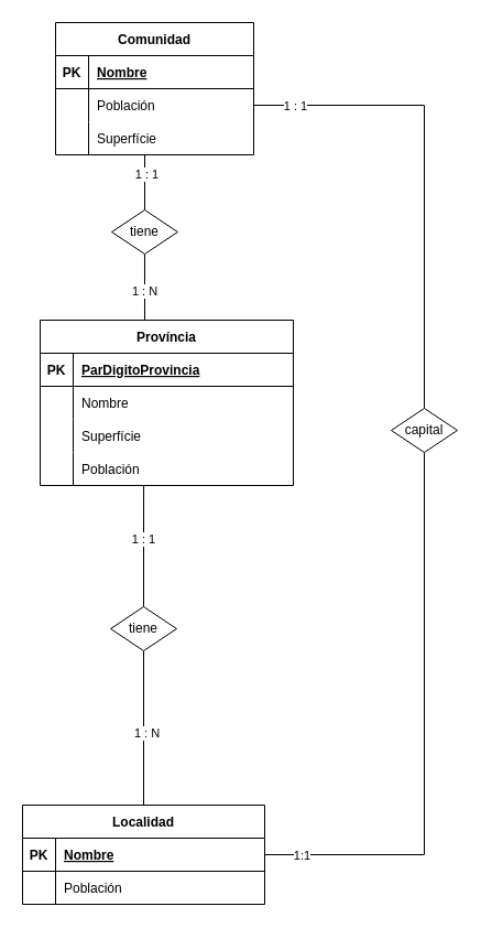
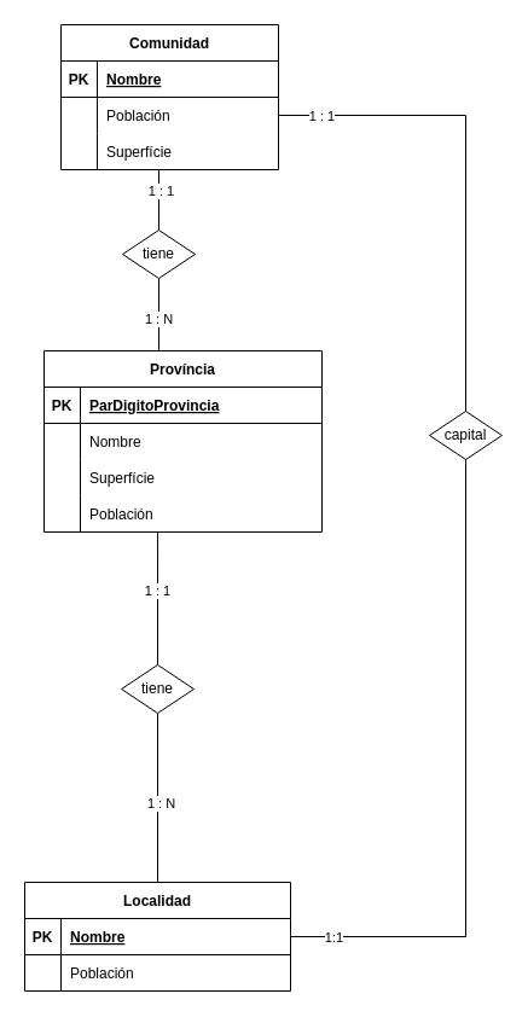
  <mxCell id="0" />
  <mxCell id="1" parent="0" />
  <mxCell id="2" value="Comunidad" style="shape=table;startSize=30;container=1;collapsible=1;childLayout=tableLayout;fixedRows=1;rowLines=0;fontStyle=1;align=center;resizeLast=1;" vertex="1" parent="1"><mxGeometry x="50" y="20" width="180" height="120" as="geometry" /></mxCell>
  <mxCell id="3" value="" style="shape=tableRow;horizontal=0;startSize=0;swimlaneHead=0;swimlaneBody=0;fillColor=none;collapsible=0;dropTarget=0;points=[[0,0.5],[1,0.5]];portConstraint=eastwest;top=0;left=0;right=0;bottom=1;" vertex="1" parent="2"><mxGeometry y="30" width="180" height="30" as="geometry" /></mxCell>
  <mxCell id="4" value="PK" style="shape=partialRectangle;connectable=0;fillColor=none;top=0;left=0;bottom=0;right=0;fontStyle=1;overflow=hidden;" vertex="1" parent="3"><mxGeometry width="30" height="30" as="geometry"><mxRectangle width="30" height="30" as="alternateBounds" /></mxGeometry></mxCell>
  <mxCell id="5" value="Nombre" style="shape=partialRectangle;connectable=0;fillColor=none;top=0;left=0;bottom=0;right=0;align=left;spacingLeft=6;fontStyle=5;overflow=hidden;" vertex="1" parent="3"><mxGeometry x="30" width="150" height="30" as="geometry"><mxRectangle width="150" height="30" as="alternateBounds" /></mxGeometry></mxCell>
  <mxCell id="6" value="" style="shape=tableRow;horizontal=0;startSize=0;swimlaneHead=0;swimlaneBody=0;fillColor=none;collapsible=0;dropTarget=0;points=[[0,0.5],[1,0.5]];portConstraint=eastwest;top=0;left=0;right=0;bottom=0;" vertex="1" parent="2"><mxGeometry y="60" width="180" height="30" as="geometry" /></mxCell>
  <mxCell id="7" value="" style="shape=partialRectangle;connectable=0;fillColor=none;top=0;left=0;bottom=0;right=0;editable=1;overflow=hidden;" vertex="1" parent="6"><mxGeometry width="30" height="30" as="geometry"><mxRectangle width="30" height="30" as="alternateBounds" /></mxGeometry></mxCell>
  <mxCell id="8" value="Población" style="shape=partialRectangle;connectable=0;fillColor=none;top=0;left=0;bottom=0;right=0;align=left;spacingLeft=6;overflow=hidden;" vertex="1" parent="6"><mxGeometry x="30" width="150" height="30" as="geometry"><mxRectangle width="150" height="30" as="alternateBounds" /></mxGeometry></mxCell>
  <mxCell id="9" value="" style="shape=tableRow;horizontal=0;startSize=0;swimlaneHead=0;swimlaneBody=0;fillColor=none;collapsible=0;dropTarget=0;points=[[0,0.5],[1,0.5]];portConstraint=eastwest;top=0;left=0;right=0;bottom=0;" vertex="1" parent="2"><mxGeometry y="90" width="180" height="30" as="geometry" /></mxCell>
  <mxCell id="10" value="" style="shape=partialRectangle;connectable=0;fillColor=none;top=0;left=0;bottom=0;right=0;editable=1;overflow=hidden;" vertex="1" parent="9"><mxGeometry width="30" height="30" as="geometry"><mxRectangle width="30" height="30" as="alternateBounds" /></mxGeometry></mxCell>
  <mxCell id="11" value="Superfície" style="shape=partialRectangle;connectable=0;fillColor=none;top=0;left=0;bottom=0;right=0;align=left;spacingLeft=6;overflow=hidden;" vertex="1" parent="9"><mxGeometry x="30" width="150" height="30" as="geometry"><mxRectangle width="150" height="30" as="alternateBounds" /></mxGeometry></mxCell>
  <mxCell id="12" value="Província" style="shape=table;startSize=30;container=1;collapsible=1;childLayout=tableLayout;fixedRows=1;rowLines=0;fontStyle=1;align=center;resizeLast=1;" vertex="1" parent="1"><mxGeometry x="36" y="290" width="230" height="150" as="geometry" /></mxCell>
  <mxCell id="13" value="" style="shape=tableRow;horizontal=0;startSize=0;swimlaneHead=0;swimlaneBody=0;fillColor=none;collapsible=0;dropTarget=0;points=[[0,0.5],[1,0.5]];portConstraint=eastwest;top=0;left=0;right=0;bottom=1;" vertex="1" parent="12"><mxGeometry y="30" width="230" height="30" as="geometry" /></mxCell>
  <mxCell id="14" value="PK" style="shape=partialRectangle;connectable=0;fillColor=none;top=0;left=0;bottom=0;right=0;fontStyle=1;overflow=hidden;" vertex="1" parent="13"><mxGeometry width="30" height="30" as="geometry"><mxRectangle width="30" height="30" as="alternateBounds" /></mxGeometry></mxCell>
  <mxCell id="15" value="ParDigitoProvincia" style="shape=partialRectangle;connectable=0;fillColor=none;top=0;left=0;bottom=0;right=0;align=left;spacingLeft=6;fontStyle=5;overflow=hidden;" vertex="1" parent="13"><mxGeometry x="30" width="200" height="30" as="geometry"><mxRectangle width="200" height="30" as="alternateBounds" /></mxGeometry></mxCell>
  <mxCell id="16" value="" style="shape=tableRow;horizontal=0;startSize=0;swimlaneHead=0;swimlaneBody=0;fillColor=none;collapsible=0;dropTarget=0;points=[[0,0.5],[1,0.5]];portConstraint=eastwest;top=0;left=0;right=0;bottom=0;" vertex="1" parent="12"><mxGeometry y="60" width="230" height="30" as="geometry" /></mxCell>
  <mxCell id="17" value="" style="shape=partialRectangle;connectable=0;fillColor=none;top=0;left=0;bottom=0;right=0;editable=1;overflow=hidden;" vertex="1" parent="16"><mxGeometry width="30" height="30" as="geometry"><mxRectangle width="30" height="30" as="alternateBounds" /></mxGeometry></mxCell>
  <mxCell id="18" value="Nombre" style="shape=partialRectangle;connectable=0;fillColor=none;top=0;left=0;bottom=0;right=0;align=left;spacingLeft=6;overflow=hidden;" vertex="1" parent="16"><mxGeometry x="30" width="200" height="30" as="geometry"><mxRectangle width="200" height="30" as="alternateBounds" /></mxGeometry></mxCell>
  <mxCell id="19" value="" style="shape=tableRow;horizontal=0;startSize=0;swimlaneHead=0;swimlaneBody=0;fillColor=none;collapsible=0;dropTarget=0;points=[[0,0.5],[1,0.5]];portConstraint=eastwest;top=0;left=0;right=0;bottom=0;" vertex="1" parent="12"><mxGeometry y="90" width="230" height="30" as="geometry" /></mxCell>
  <mxCell id="20" value="" style="shape=partialRectangle;connectable=0;fillColor=none;top=0;left=0;bottom=0;right=0;editable=1;overflow=hidden;" vertex="1" parent="19"><mxGeometry width="30" height="30" as="geometry"><mxRectangle width="30" height="30" as="alternateBounds" /></mxGeometry></mxCell>
  <mxCell id="21" value="Superfície" style="shape=partialRectangle;connectable=0;fillColor=none;top=0;left=0;bottom=0;right=0;align=left;spacingLeft=6;overflow=hidden;" vertex="1" parent="19"><mxGeometry x="30" width="200" height="30" as="geometry"><mxRectangle width="200" height="30" as="alternateBounds" /></mxGeometry></mxCell>
  <mxCell id="22" value="" style="shape=tableRow;horizontal=0;startSize=0;swimlaneHead=0;swimlaneBody=0;fillColor=none;collapsible=0;dropTarget=0;points=[[0,0.5],[1,0.5]];portConstraint=eastwest;top=0;left=0;right=0;bottom=0;" vertex="1" parent="12"><mxGeometry y="120" width="230" height="30" as="geometry" /></mxCell>
  <mxCell id="23" value="" style="shape=partialRectangle;connectable=0;fillColor=none;top=0;left=0;bottom=0;right=0;editable=1;overflow=hidden;" vertex="1" parent="22"><mxGeometry width="30" height="30" as="geometry"><mxRectangle width="30" height="30" as="alternateBounds" /></mxGeometry></mxCell>
  <mxCell id="24" value="Población" style="shape=partialRectangle;connectable=0;fillColor=none;top=0;left=0;bottom=0;right=0;align=left;spacingLeft=6;overflow=hidden;" vertex="1" parent="22"><mxGeometry x="30" width="200" height="30" as="geometry"><mxRectangle width="200" height="30" as="alternateBounds" /></mxGeometry></mxCell>
  <mxCell id="25" value="Localidad" style="shape=table;startSize=30;container=1;collapsible=1;childLayout=tableLayout;fixedRows=1;rowLines=0;fontStyle=1;align=center;resizeLast=1;" vertex="1" parent="1"><mxGeometry x="20" y="730" width="220" height="90" as="geometry" /></mxCell>
  <mxCell id="26" value="" style="shape=tableRow;horizontal=0;startSize=0;swimlaneHead=0;swimlaneBody=0;fillColor=none;collapsible=0;dropTarget=0;points=[[0,0.5],[1,0.5]];portConstraint=eastwest;top=0;left=0;right=0;bottom=1;" vertex="1" parent="25"><mxGeometry y="30" width="220" height="30" as="geometry" /></mxCell>
  <mxCell id="27" value="PK" style="shape=partialRectangle;connectable=0;fillColor=none;top=0;left=0;bottom=0;right=0;fontStyle=1;overflow=hidden;" vertex="1" parent="26"><mxGeometry width="30" height="30" as="geometry"><mxRectangle width="30" height="30" as="alternateBounds" /></mxGeometry></mxCell>
  <mxCell id="28" value="Nombre" style="shape=partialRectangle;connectable=0;fillColor=none;top=0;left=0;bottom=0;right=0;align=left;spacingLeft=6;fontStyle=5;overflow=hidden;" vertex="1" parent="26"><mxGeometry x="30" width="190" height="30" as="geometry"><mxRectangle width="190" height="30" as="alternateBounds" /></mxGeometry></mxCell>
  <mxCell id="29" value="" style="shape=tableRow;horizontal=0;startSize=0;swimlaneHead=0;swimlaneBody=0;fillColor=none;collapsible=0;dropTarget=0;points=[[0,0.5],[1,0.5]];portConstraint=eastwest;top=0;left=0;right=0;bottom=0;" vertex="1" parent="25"><mxGeometry y="60" width="220" height="30" as="geometry" /></mxCell>
  <mxCell id="30" value="" style="shape=partialRectangle;connectable=0;fillColor=none;top=0;left=0;bottom=0;right=0;editable=1;overflow=hidden;" vertex="1" parent="29"><mxGeometry width="30" height="30" as="geometry"><mxRectangle width="30" height="30" as="alternateBounds" /></mxGeometry></mxCell>
  <mxCell id="31" value="Población" style="shape=partialRectangle;connectable=0;fillColor=none;top=0;left=0;bottom=0;right=0;align=left;spacingLeft=6;overflow=hidden;" vertex="1" parent="29"><mxGeometry x="30" width="190" height="30" as="geometry"><mxRectangle width="190" height="30" as="alternateBounds" /></mxGeometry></mxCell>
  <mxCell id="32" style="edgeStyle=orthogonalEdgeStyle;rounded=0;orthogonalLoop=1;jettySize=auto;html=1;exitX=0.5;exitY=0;exitDx=0;exitDy=0;entryX=0.409;entryY=1;entryDx=0;entryDy=0;entryPerimeter=0;endArrow=none;endFill=0;" edge="1" parent="1" source="36" target="22"><mxGeometry relative="1" as="geometry" /></mxCell>
  <mxCell id="33" value="1 : 1" style="edgeLabel;html=1;align=center;verticalAlign=middle;resizable=0;points=[];" vertex="1" connectable="0" parent="32"><mxGeometry x="0.126" y="1" relative="1" as="geometry"><mxPoint as="offset" /></mxGeometry></mxCell>
  <mxCell id="34" style="edgeStyle=orthogonalEdgeStyle;rounded=0;orthogonalLoop=1;jettySize=auto;html=1;exitX=0.5;exitY=1;exitDx=0;exitDy=0;endArrow=none;endFill=0;" edge="1" parent="1" source="36" target="25"><mxGeometry relative="1" as="geometry" /></mxCell>
  <mxCell id="35" value="1 : N" style="edgeLabel;html=1;align=center;verticalAlign=middle;resizable=0;points=[];" vertex="1" connectable="0" parent="34"><mxGeometry x="0.062" y="2" relative="1" as="geometry"><mxPoint as="offset" /></mxGeometry></mxCell>
  <mxCell id="36" value="tiene" style="shape=rhombus;perimeter=rhombusPerimeter;whiteSpace=wrap;html=1;align=center;" vertex="1" parent="1"><mxGeometry x="100" y="550" width="60" height="40" as="geometry" /></mxCell>
  <mxCell id="37" style="edgeStyle=orthogonalEdgeStyle;rounded=0;orthogonalLoop=1;jettySize=auto;html=1;entryX=0.413;entryY=0;entryDx=0;entryDy=0;entryPerimeter=0;endArrow=none;endFill=0;" edge="1" parent="1" source="41" target="12"><mxGeometry relative="1" as="geometry" /></mxCell>
  <mxCell id="38" value="1 : N" style="edgeLabel;html=1;align=center;verticalAlign=middle;resizable=0;points=[];" vertex="1" connectable="0" parent="37"><mxGeometry x="0.119" relative="1" as="geometry"><mxPoint as="offset" /></mxGeometry></mxCell>
  <mxCell id="39" style="edgeStyle=orthogonalEdgeStyle;rounded=0;orthogonalLoop=1;jettySize=auto;html=1;exitX=0.5;exitY=0;exitDx=0;exitDy=0;entryX=0.45;entryY=0.989;entryDx=0;entryDy=0;entryPerimeter=0;endArrow=none;endFill=0;" edge="1" parent="1" source="41" target="9"><mxGeometry relative="1" as="geometry" /></mxCell>
  <mxCell id="40" value="1 : 1" style="edgeLabel;html=1;align=center;verticalAlign=middle;resizable=0;points=[];" vertex="1" connectable="0" parent="39"><mxGeometry x="0.303" y="-1" relative="1" as="geometry"><mxPoint as="offset" /></mxGeometry></mxCell>
  <mxCell id="41" value="tiene" style="shape=rhombus;perimeter=rhombusPerimeter;whiteSpace=wrap;html=1;align=center;" vertex="1" parent="1"><mxGeometry x="101" y="190" width="60" height="40" as="geometry" /></mxCell>
- <mxCell id="42" value="capital" style="shape=rhombus;perimeter=rhombusPerimeter;whiteSpace=wrap;html=1;align=center;" vertex="1" parent="1"><mxGeometry x="355" y="370" width="60" height="40" as="geometry" /></mxCell>
+ <mxCell id="42" value="capital" style="shape=rhombus;perimeter=rhombusPerimeter;whiteSpace=wrap;html=1;align=center;" vertex="1" parent="1"><mxGeometry x="355" y="340" width="60" height="40" as="geometry" /></mxCell>
  <mxCell id="43" style="edgeStyle=orthogonalEdgeStyle;rounded=0;orthogonalLoop=1;jettySize=auto;html=1;exitX=1;exitY=0.5;exitDx=0;exitDy=0;endArrow=none;endFill=0;entryX=0.5;entryY=0;entryDx=0;entryDy=0;" edge="1" parent="1" source="6" target="42"><mxGeometry relative="1" as="geometry"><mxPoint x="380" y="330" as="targetPoint" /></mxGeometry></mxCell>
  <mxCell id="44" value="1 : 1" style="edgeLabel;html=1;align=center;verticalAlign=middle;resizable=0;points=[];" vertex="1" connectable="0" parent="43"><mxGeometry x="-0.883" y="1" relative="1" as="geometry"><mxPoint x="12" y="1" as="offset" /></mxGeometry></mxCell>
  <mxCell id="45" style="edgeStyle=orthogonalEdgeStyle;rounded=0;orthogonalLoop=1;jettySize=auto;html=1;exitX=1;exitY=0.5;exitDx=0;exitDy=0;entryX=0.5;entryY=1;entryDx=0;entryDy=0;endArrow=none;endFill=0;" edge="1" parent="1" source="26" target="42"><mxGeometry relative="1" as="geometry" /></mxCell>
  <mxCell id="46" value="1:1" style="edgeLabel;html=1;align=center;verticalAlign=middle;resizable=0;points=[];" vertex="1" connectable="0" parent="45"><mxGeometry x="-0.872" relative="1" as="geometry"><mxPoint as="offset" /></mxGeometry></mxCell>
